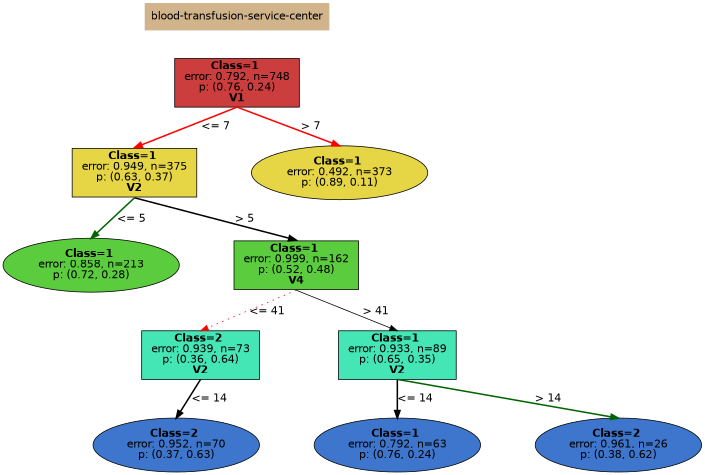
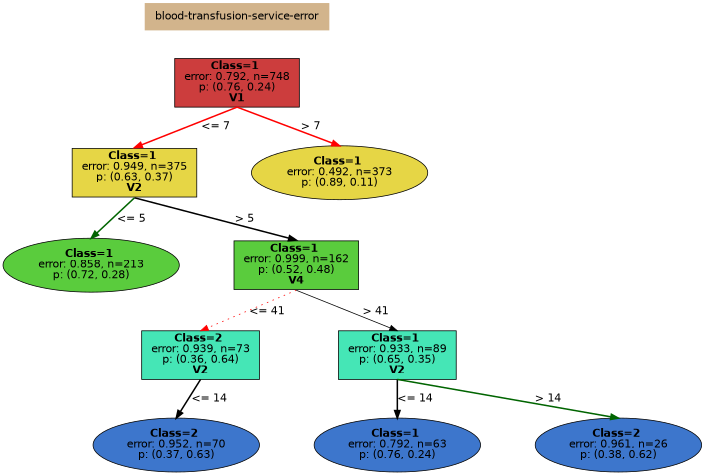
  digraph {
    nodesep=1
    ranksep=0.5
    splines=false
    node [color=black fillcolor="0.600 0.7 0.800" fontname=helvetica shape=rect style=filled]
    edge [fontname=helvetica headport=n style=bold tailport=s color=black]
-   n1 [fillcolor=tan label="blood-transfusion-service-center" shape=plaintext]
+   n1 [fillcolor=tan label="blood-transfusion-service-error" shape=plaintext]
    n2 [fillcolor="0.000 0.7 0.800" label=<<b> Class=1 </b> <br/> error: 0.792, n=748 <br/> p: (0.76, 0.24) <br/><b>V1</b>>]
    n3 [fillcolor="0.150 0.7 0.900" label=<<b> Class=1 </b> <br/> error: 0.949, n=375 <br/> p: (0.63, 0.37) <br/><b>V2</b>>]
    n4 [fillcolor="0.150 0.7 0.900" label=<<b> Class=1 </b> <br/> error: 0.492, n=373 <br/> p: (0.89, 0.11) > shape=oval]
    n5 [fillcolor="0.300 0.7 0.800" label=<<b> Class=1 </b> <br/> error: 0.858, n=213 <br/> p: (0.72, 0.28) > shape=oval]
    n6 [fillcolor="0.300 0.7 0.800" label=<<b> Class=1 </b> <br/> error: 0.999, n=162 <br/> p: (0.52, 0.48) <br/><b>V4</b>>]
    n7 [fillcolor="0.450 0.7 0.900" label=<<b> Class=2 </b> <br/> error: 0.939, n=73 <br/> p: (0.36, 0.64) <br/><b>V2</b>>]
    n8 [fillcolor="0.450 0.7 0.900" label=<<b> Class=1 </b> <br/> error: 0.933, n=89 <br/> p: (0.65, 0.35) <br/><b>V2</b>>]
    n9 [label=<<b> Class=2 </b> <br/> error: 0.952, n=70 <br/> p: (0.37, 0.63) > shape=oval]
    n10 [label=<<b> Class=1 </b> <br/> error: 0.792, n=63 <br/> p: (0.76, 0.24) > shape=oval]
    n11 [label=<<b> Class=2 </b> <br/> error: 0.961, n=26 <br/> p: (0.38, 0.62) > shape=oval]
    n1 -> n2 [style=invis color=""]
    n2 -> n3 [label="<= 7" color=red]
    n2 -> n4 [label="> 7" color=red]
    n3 -> n5 [label="<= 5" color=darkgreen]
    n3 -> n6 [label="> 5"]
    n6 -> n7 [label="<= 41" color=red style=dotted]
    n6 -> n8 [label="> 41" style=solid]
    n7 -> n9 [label="<= 14"]
    n8 -> n10 [label="<= 14"]
    n8 -> n11 [label="> 14" color=darkgreen]
  }
